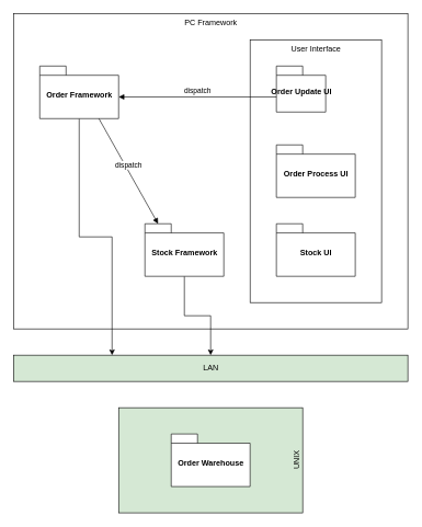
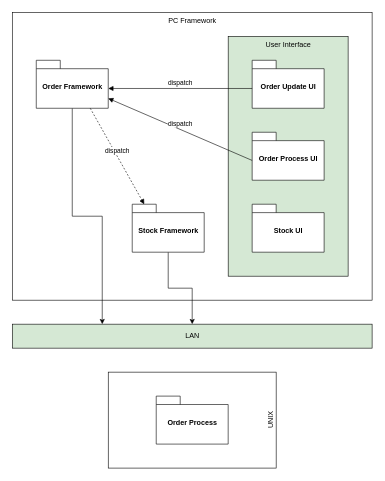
  <mxCell id="0" />
  <mxCell id="1" parent="0" />
  <mxCell id="2" value="PC Framework" style="html=1;verticalAlign=top;" vertex="1" parent="1"><mxGeometry x="20" y="20" width="600" height="480" as="geometry" /></mxCell>
- <mxCell id="3" value="User Interface" style="html=1;verticalAlign=top;" vertex="1" parent="1"><mxGeometry x="380" y="60" width="200" height="400" as="geometry" /></mxCell>
- <mxCell id="4" value="Order Update UI" style="shape=folder;fontStyle=1;spacingTop=10;tabWidth=40;tabHeight=14;tabPosition=left;html=1;" vertex="1" parent="1"><mxGeometry x="420" y="100" width="75" height="70" as="geometry" /></mxCell>
+ <mxCell id="3" value="User Interface" style="html=1;verticalAlign=top;fillColor=#d5e8d4;" vertex="1" parent="1"><mxGeometry x="380" y="60" width="200" height="400" as="geometry" /></mxCell>
+ <mxCell id="4" value="Order Update UI" style="shape=folder;fontStyle=1;spacingTop=10;tabWidth=40;tabHeight=14;tabPosition=left;html=1;" vertex="1" parent="1"><mxGeometry x="420" y="100" width="120" height="80" as="geometry" /></mxCell>
  <mxCell id="5" value="Order Process UI" style="shape=folder;fontStyle=1;spacingTop=10;tabWidth=40;tabHeight=14;tabPosition=left;html=1;" vertex="1" parent="1"><mxGeometry x="420" y="220" width="120" height="80" as="geometry" /></mxCell>
  <mxCell id="6" value="Stock UI" style="shape=folder;fontStyle=1;spacingTop=10;tabWidth=40;tabHeight=14;tabPosition=left;html=1;" vertex="1" parent="1"><mxGeometry x="420" y="340" width="120" height="80" as="geometry" /></mxCell>
  <mxCell id="7" value="" style="edgeStyle=orthogonalEdgeStyle;rounded=0;orthogonalLoop=1;jettySize=auto;html=1;entryX=0.5;entryY=0;entryDx=0;entryDy=0;" edge="1" parent="1" source="8" target="11"><mxGeometry relative="1" as="geometry"><mxPoint x="280" y="510" as="targetPoint" /></mxGeometry></mxCell>
  <mxCell id="8" value="Stock Framework" style="shape=folder;fontStyle=1;spacingTop=10;tabWidth=40;tabHeight=14;tabPosition=left;html=1;" vertex="1" parent="1"><mxGeometry x="220" y="340" width="120" height="80" as="geometry" /></mxCell>
  <mxCell id="9" value="" style="edgeStyle=orthogonalEdgeStyle;rounded=0;orthogonalLoop=1;jettySize=auto;html=1;entryX=0.25;entryY=0;entryDx=0;entryDy=0;" edge="1" parent="1" source="10" target="11"><mxGeometry relative="1" as="geometry"><mxPoint x="120" y="270" as="targetPoint" /></mxGeometry></mxCell>
  <mxCell id="10" value="Order Framework" style="shape=folder;fontStyle=1;spacingTop=10;tabWidth=40;tabHeight=14;tabPosition=left;html=1;" vertex="1" parent="1"><mxGeometry x="60" y="100" width="120" height="80" as="geometry" /></mxCell>
  <mxCell id="11" value="LAN" style="html=1;fillColor=#d5e8d4;" vertex="1" parent="1"><mxGeometry x="20" y="540" width="600" height="40" as="geometry" /></mxCell>
- <mxCell id="12" value="UNIX" style="html=1;verticalAlign=bottom;align=center;spacingRight=0;horizontal=0;fillColor=#d5e8d4;" vertex="1" parent="1"><mxGeometry x="180" y="620" width="280" height="160" as="geometry" /></mxCell>
- <mxCell id="13" value="Order Warehouse" style="shape=folder;fontStyle=1;spacingTop=10;tabWidth=40;tabHeight=14;tabPosition=left;html=1;" vertex="1" parent="1"><mxGeometry x="260" y="660" width="120" height="80" as="geometry" /></mxCell>
- <mxCell id="14" value="dispatch" style="html=1;verticalAlign=bottom;endArrow=block;rounded=0;exitX=0.75;exitY=1;exitDx=0;exitDy=0;exitPerimeter=0;entryX=0;entryY=0;entryDx=20;entryDy=0;entryPerimeter=0;" edge="1" parent="1" source="10" target="8"><mxGeometry width="80" relative="1" as="geometry"><mxPoint x="710" y="650" as="sourcePoint" /><mxPoint x="600" y="650" as="targetPoint" /></mxGeometry></mxCell>
+ <mxCell id="12" value="UNIX" style="html=1;verticalAlign=bottom;align=center;spacingRight=0;horizontal=0;" vertex="1" parent="1"><mxGeometry x="180" y="620" width="280" height="160" as="geometry" /></mxCell>
+ <mxCell id="13" value="Order Process" style="shape=folder;fontStyle=1;spacingTop=10;tabWidth=40;tabHeight=14;tabPosition=left;html=1;" vertex="1" parent="1"><mxGeometry x="260" y="660" width="120" height="80" as="geometry" /></mxCell>
+ <mxCell id="14" value="dispatch" style="html=1;verticalAlign=bottom;endArrow=block;rounded=0;exitX=0.75;exitY=1;exitDx=0;exitDy=0;exitPerimeter=0;entryX=0;entryY=0;entryDx=20;entryDy=0;entryPerimeter=0;dashed=1;" edge="1" parent="1" source="10" target="8"><mxGeometry width="80" relative="1" as="geometry"><mxPoint x="710" y="650" as="sourcePoint" /><mxPoint x="600" y="650" as="targetPoint" /></mxGeometry></mxCell>
  <mxCell id="15" value="dispatch" style="html=1;verticalAlign=bottom;endArrow=block;rounded=0;exitX=0;exitY=0;exitDx=0;exitDy=47;exitPerimeter=0;entryX=0;entryY=0;entryDx=120;entryDy=47;entryPerimeter=0;" edge="1" parent="1" source="4" target="10"><mxGeometry width="80" relative="1" as="geometry"><mxPoint x="280" y="380" as="sourcePoint" /><mxPoint x="690" y="570" as="targetPoint" /></mxGeometry></mxCell>
+ <mxCell id="16" value="dispatch" style="html=1;verticalAlign=bottom;endArrow=block;rounded=0;exitX=0;exitY=0;exitDx=0;exitDy=47;exitPerimeter=0;entryX=0;entryY=0;entryDx=120;entryDy=63.5;entryPerimeter=0;" edge="1" parent="1" source="5" target="10"><mxGeometry width="80" relative="1" as="geometry"><mxPoint x="710" y="650" as="sourcePoint" /><mxPoint x="510" y="660" as="targetPoint" /></mxGeometry></mxCell>
